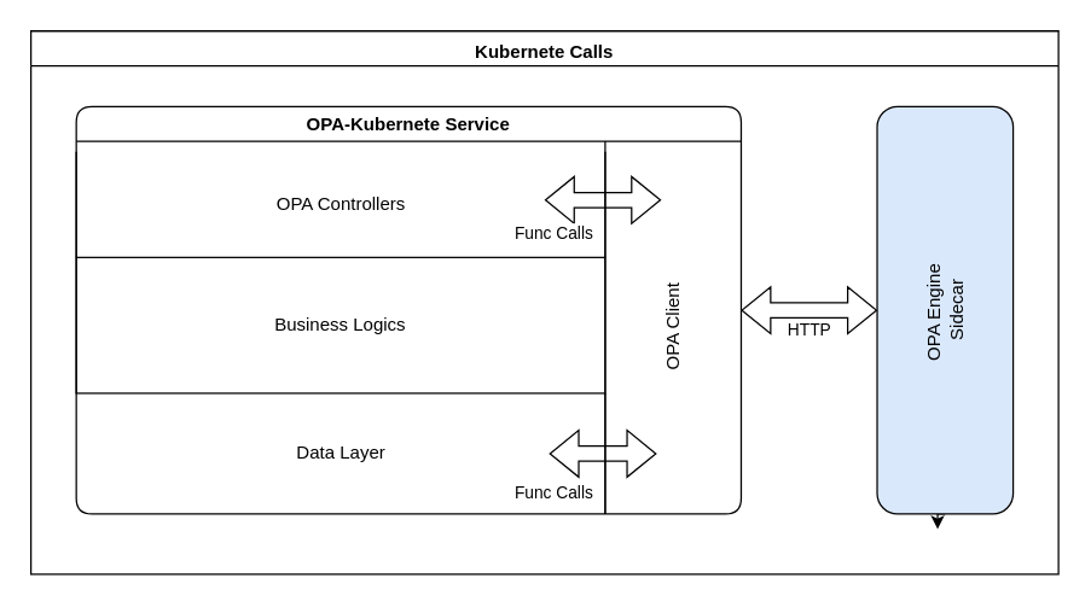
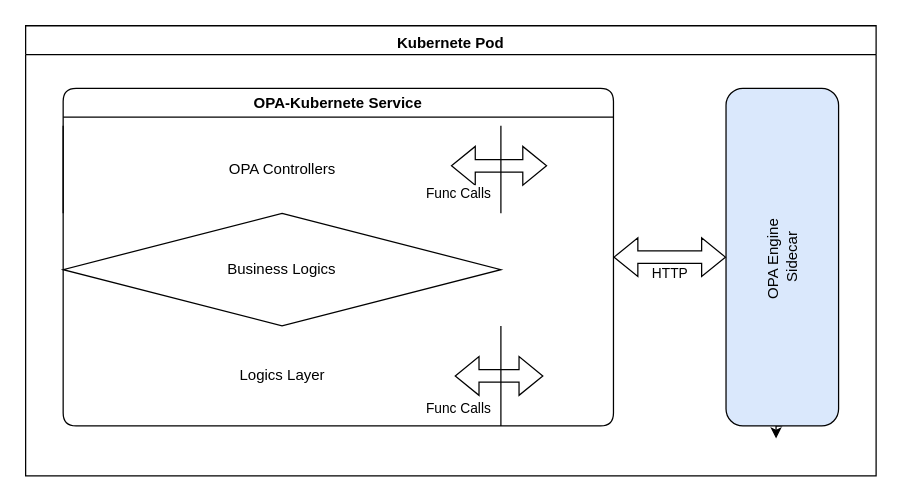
  <mxCell id="0" />
  <mxCell id="1" parent="0" />
- <mxCell id="2" value="Kubernete Calls" style="swimlane;whiteSpace=wrap;html=1;verticalAlign=top;" vertex="1" parent="1"><mxGeometry x="20" y="20" width="680" height="360" as="geometry" /></mxCell>
+ <mxCell id="2" value="Kubernete Pod" style="swimlane;whiteSpace=wrap;html=1;verticalAlign=top;" vertex="1" parent="1"><mxGeometry x="20" y="20" width="680" height="360" as="geometry" /></mxCell>
  <mxCell id="3" value="" style="group" vertex="1" connectable="0" parent="2"><mxGeometry x="30" y="50" width="440" height="270" as="geometry" /></mxCell>
  <mxCell id="4" value="OPA-Kubernete Service" style="swimlane;whiteSpace=wrap;html=1;swimlaneLine=1;glass=0;shadow=0;rounded=1;" vertex="1" parent="3"><mxGeometry width="440" height="270" as="geometry" /></mxCell>
  <mxCell id="5" value="OPA Controllers" style="verticalLabelPosition=middle;verticalAlign=middle;html=1;shape=mxgraph.basic.rect;fillColor2=none;strokeWidth=1;size=20;indent=5;top=0;bottom=0;labelPosition=center;align=center;fillColor=none;" vertex="1" parent="4"><mxGeometry y="30" width="350" height="70" as="geometry" /></mxCell>
- <mxCell id="6" value="Business Logics" style="rounded=0;whiteSpace=wrap;html=1;fillColor=none;" vertex="1" parent="4"><mxGeometry y="100" width="350" height="90" as="geometry" /></mxCell>
+ <mxCell id="6" value="Business Logics" style="rhombus;whiteSpace=wrap;html=1;fillColor=none;" vertex="1" parent="4"><mxGeometry y="100" width="350" height="90" as="geometry" /></mxCell>
  <mxCell id="7" style="rounded=0;orthogonalLoop=1;jettySize=auto;html=1;shape=flexArrow;startArrow=block;labelPosition=center;verticalLabelPosition=bottom;align=center;verticalAlign=top;labelBorderColor=none;" edge="1" parent="4"><mxGeometry relative="1" as="geometry"><mxPoint x="310" y="62" as="sourcePoint" /><mxPoint x="387" y="62" as="targetPoint" /></mxGeometry></mxCell>
  <mxCell id="8" value="Func Calls" style="edgeLabel;html=1;align=center;verticalAlign=top;resizable=0;points=[];labelPosition=center;verticalLabelPosition=bottom;" vertex="1" connectable="0" parent="7"><mxGeometry x="-0.61" y="-5" relative="1" as="geometry"><mxPoint x="-10" y="4" as="offset" /></mxGeometry></mxCell>
- <mxCell id="9" value="OPA Client" style="verticalLabelPosition=middle;verticalAlign=middle;html=1;shape=mxgraph.basic.rect;fillColor2=none;strokeWidth=1;size=20;indent=5;top=0;bottom=0;right=0;labelPosition=center;align=center;horizontal=0;topRightStyle=rounded;bottomRightStyle=rounded;fillColor=none;" vertex="1" parent="4"><mxGeometry x="350" y="23" width="90" height="247" as="geometry" /></mxCell>
- <mxCell id="10" value="Data Layer" style="verticalLabelPosition=middle;verticalAlign=middle;html=1;shape=mxgraph.basic.rect;fillColor2=none;strokeWidth=1;size=20;indent=5;bottom=0;top=0;labelPosition=center;align=center;bottomLeftStyle=rounded;fillColor=none;left=0;" vertex="1" parent="4"><mxGeometry y="190" width="350" height="80" as="geometry" /></mxCell>
+ <mxCell id="10" value="Logics Layer" style="verticalLabelPosition=middle;verticalAlign=middle;html=1;shape=mxgraph.basic.rect;fillColor2=none;strokeWidth=1;size=20;indent=5;bottom=0;top=0;labelPosition=center;align=center;bottomLeftStyle=rounded;fillColor=none;left=0;" vertex="1" parent="4"><mxGeometry y="190" width="350" height="80" as="geometry" /></mxCell>
  <mxCell id="11" style="rounded=0;orthogonalLoop=1;jettySize=auto;html=1;shape=flexArrow;startArrow=block;" edge="1" parent="3"><mxGeometry relative="1" as="geometry"><mxPoint x="313" y="230" as="sourcePoint" /><mxPoint x="384" y="230" as="targetPoint" /></mxGeometry></mxCell>
  <mxCell id="12" value="Func Calls" style="edgeLabel;html=1;align=center;verticalAlign=middle;resizable=0;points=[];" vertex="1" connectable="0" parent="11"><mxGeometry x="-0.1" y="1" relative="1" as="geometry"><mxPoint x="-30" y="26" as="offset" /></mxGeometry></mxCell>
  <mxCell id="13" style="edgeStyle=orthogonalEdgeStyle;rounded=0;orthogonalLoop=1;jettySize=auto;html=1;exitX=0.5;exitY=1;exitDx=0;exitDy=0;" edge="1" parent="2" source="14"><mxGeometry relative="1" as="geometry"><mxPoint x="600" y="330" as="targetPoint" /></mxGeometry></mxCell>
  <mxCell id="14" value="OPA Engine&amp;nbsp;&lt;br&gt;Sidecar" style="rounded=1;whiteSpace=wrap;html=1;verticalAlign=middle;horizontal=0;fillColor=#dae8fc;" vertex="1" parent="2"><mxGeometry x="560" y="50" width="90" height="270" as="geometry" /></mxCell>
  <mxCell id="15" value="HTTP" style="shape=flexArrow;endArrow=classic;startArrow=classic;html=1;rounded=0;labelPosition=center;verticalLabelPosition=bottom;align=center;verticalAlign=top;" edge="1" parent="2" target="14"><mxGeometry width="100" height="100" relative="1" as="geometry"><mxPoint x="470" y="185" as="sourcePoint" /><mxPoint x="420" y="380" as="targetPoint" /></mxGeometry></mxCell>
